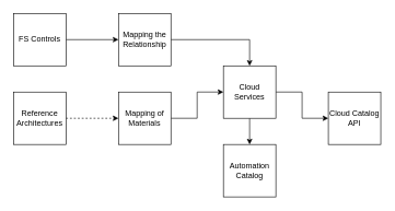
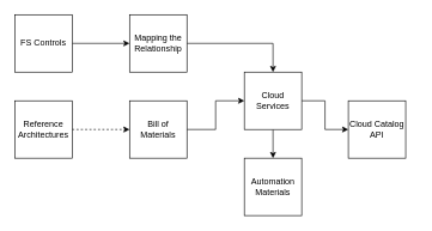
  <mxCell id="0" />
  <mxCell id="1" parent="0" />
  <mxCell id="2" style="edgeStyle=orthogonalEdgeStyle;rounded=0;orthogonalLoop=1;jettySize=auto;html=1;entryX=0;entryY=0.5;entryDx=0;entryDy=0;" edge="1" parent="1" source="4" target="13"><mxGeometry relative="1" as="geometry" /></mxCell>
  <mxCell id="3" style="edgeStyle=orthogonalEdgeStyle;rounded=0;orthogonalLoop=1;jettySize=auto;html=1;entryX=0.5;entryY=0;entryDx=0;entryDy=0;" edge="1" parent="1" source="4" target="14"><mxGeometry relative="1" as="geometry" /></mxCell>
  <mxCell id="4" value="Cloud Services" style="whiteSpace=wrap;html=1;aspect=fixed;" vertex="1" parent="1"><mxGeometry x="340" y="100" width="80" height="80" as="geometry" /></mxCell>
  <mxCell id="5" style="edgeStyle=orthogonalEdgeStyle;rounded=0;orthogonalLoop=1;jettySize=auto;html=1;" edge="1" parent="1" source="6" target="8"><mxGeometry relative="1" as="geometry" /></mxCell>
  <mxCell id="6" value="FS Controls" style="whiteSpace=wrap;html=1;aspect=fixed;" vertex="1" parent="1"><mxGeometry x="20" y="20" width="80" height="80" as="geometry" /></mxCell>
  <mxCell id="7" style="edgeStyle=orthogonalEdgeStyle;rounded=0;orthogonalLoop=1;jettySize=auto;html=1;entryX=0.5;entryY=0;entryDx=0;entryDy=0;" edge="1" parent="1" source="8" target="4"><mxGeometry relative="1" as="geometry" /></mxCell>
  <mxCell id="8" value="Mapping the Relationship" style="whiteSpace=wrap;html=1;aspect=fixed;" vertex="1" parent="1"><mxGeometry x="180" y="20" width="80" height="80" as="geometry" /></mxCell>
  <mxCell id="9" style="edgeStyle=orthogonalEdgeStyle;rounded=0;orthogonalLoop=1;jettySize=auto;html=1;entryX=0;entryY=0.5;entryDx=0;entryDy=0;dashed=1;" edge="1" parent="1" source="10" target="12"><mxGeometry relative="1" as="geometry" /></mxCell>
  <mxCell id="10" value="Reference&lt;br&gt;Architectures" style="whiteSpace=wrap;html=1;aspect=fixed;" vertex="1" parent="1"><mxGeometry x="20" y="140" width="80" height="80" as="geometry" /></mxCell>
  <mxCell id="11" style="edgeStyle=orthogonalEdgeStyle;rounded=0;orthogonalLoop=1;jettySize=auto;html=1;entryX=0;entryY=0.5;entryDx=0;entryDy=0;" edge="1" parent="1" source="12" target="4"><mxGeometry relative="1" as="geometry" /></mxCell>
- <mxCell id="12" value="Mapping of Materials" style="whiteSpace=wrap;html=1;aspect=fixed;" vertex="1" parent="1"><mxGeometry x="180" y="140" width="80" height="80" as="geometry" /></mxCell>
- <mxCell id="13" value="Cloud Catalog API" style="whiteSpace=wrap;html=1;aspect=fixed;" vertex="1" parent="1"><mxGeometry x="500" y="140" width="80" height="80" as="geometry" /></mxCell>
- <mxCell id="14" value="Automation&lt;br&gt;Catalog" style="whiteSpace=wrap;html=1;aspect=fixed;" vertex="1" parent="1"><mxGeometry x="340" y="220" width="80" height="80" as="geometry" /></mxCell>
+ <mxCell id="12" value="Bill of Materials" style="whiteSpace=wrap;html=1;aspect=fixed;" vertex="1" parent="1"><mxGeometry x="180" y="140" width="80" height="80" as="geometry" /></mxCell>
+ <mxCell id="13" value="Cloud Catalog API" style="whiteSpace=wrap;html=1;aspect=fixed;" vertex="1" parent="1"><mxGeometry x="485" y="140" width="80" height="80" as="geometry" /></mxCell>
+ <mxCell id="14" value="Automation&lt;br&gt;Materials" style="whiteSpace=wrap;html=1;aspect=fixed;" vertex="1" parent="1"><mxGeometry x="340" y="220" width="80" height="80" as="geometry" /></mxCell>
